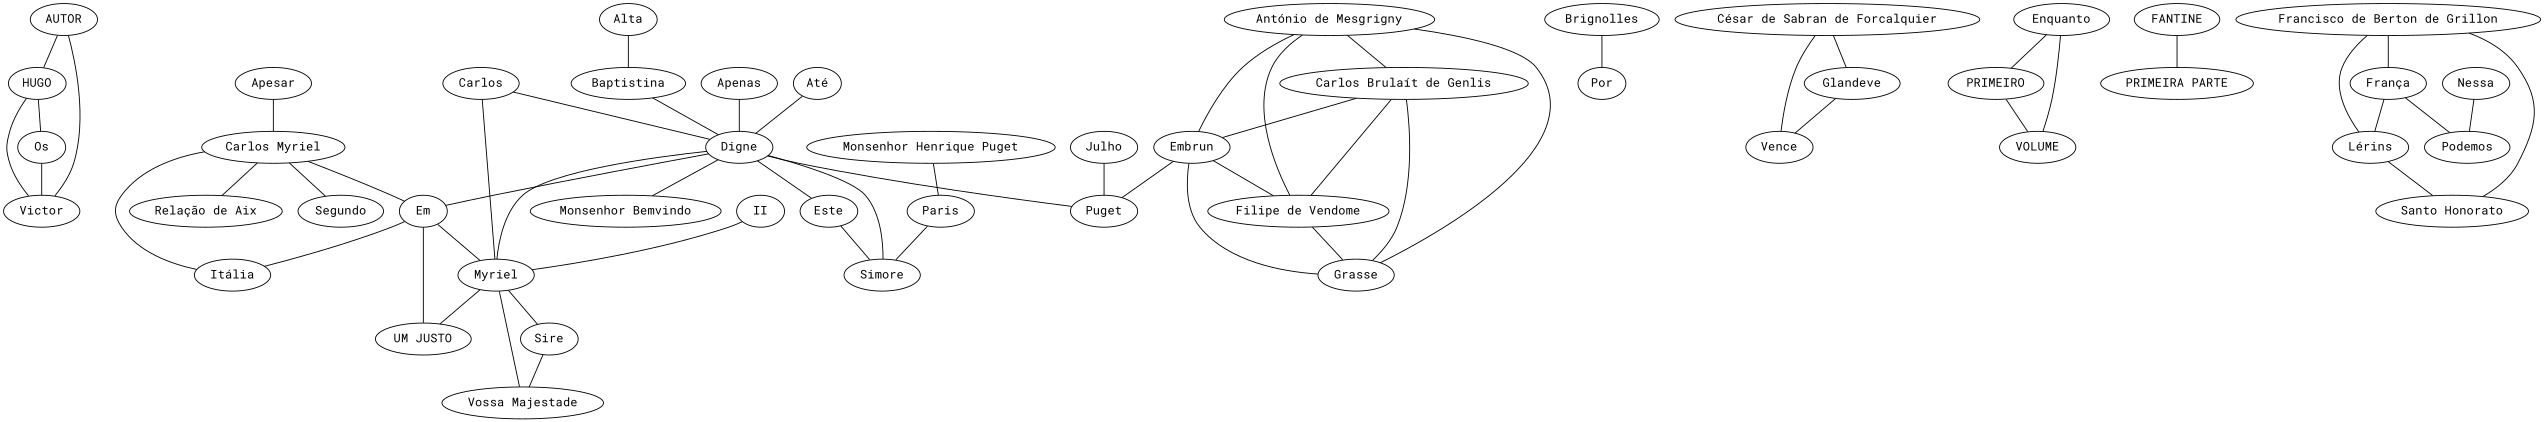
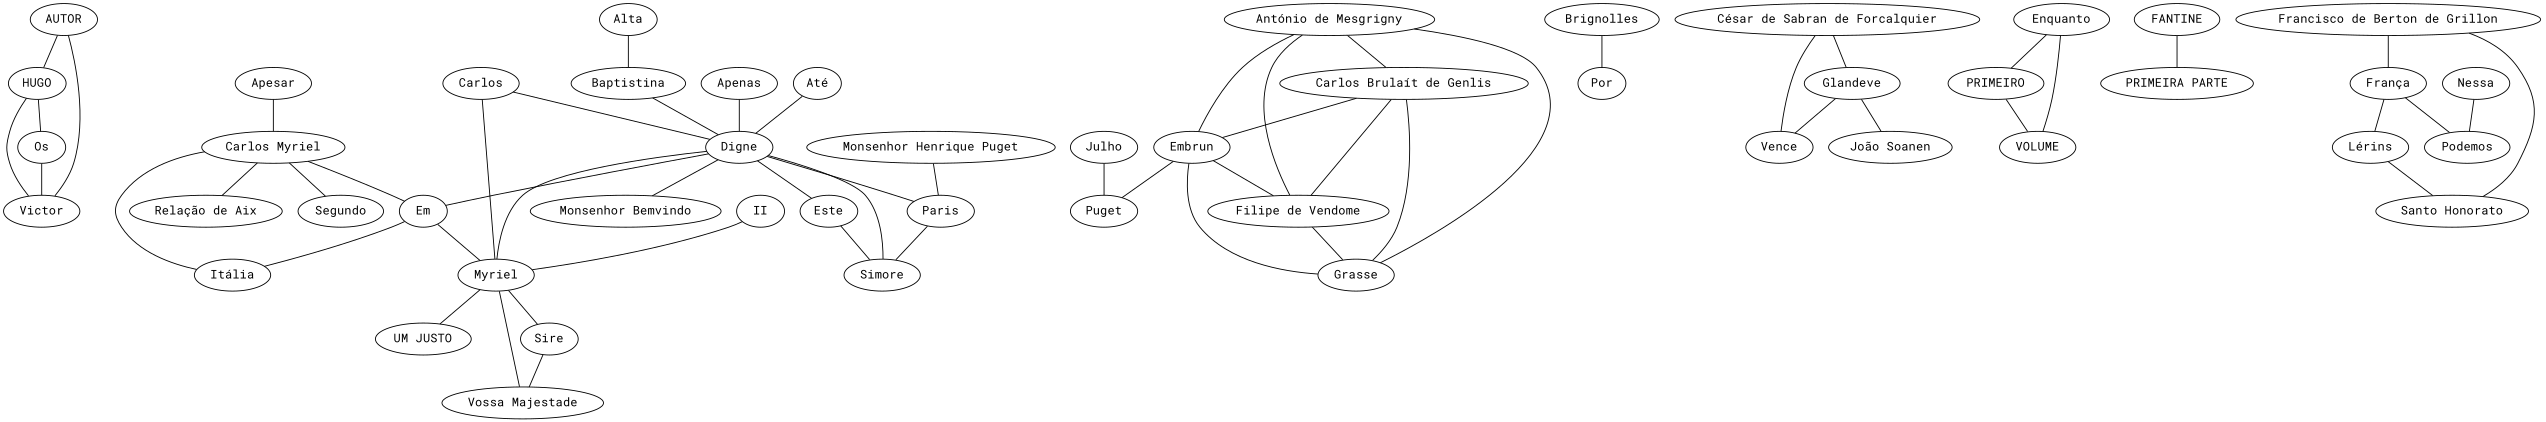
  graph {
    fontname="Roboto Mono"
    node [fontname="Roboto Mono"]
    edge [fontname="Roboto Mono"]
    AUTOR
    HUGO
    Victor
    Os
    Alta
    Baptistina
    Digne
    Em
    Myriel
    Este
    "Monsenhor Bemvindo"
    Paris
    Simore
    "António de Mesgrigny"
    "Carlos Brulaít de Genlis"
    Embrun
    "Filipe de Vendome"
    Grasse
    Puget
    Julho
    Apenas
    "Itália"
    "UM JUSTO"
    Sire
    "Vossa Majestade"
    Apesar
    "Carlos Myriel"
    "Relação de Aix"
    Segundo
    "Até"
    Brignolles
    Por
    Carlos
    "César de Sabran de Forcalquier"
    Glandeve
    Vence
+   "João Soanen"
    Enquanto
    PRIMEIRO
    VOLUME
    FANTINE
    "PRIMEIRA PARTE"
    "Francisco de Berton de Grillon"
    "França"
    "Lérins"
    "Santo Honorato"
    Podemos
    II
    "Monsenhor Henrique Puget"
    Nessa
    AUTOR -- HUGO
    AUTOR -- Victor
    HUGO -- Victor
    HUGO -- Os
    Os -- Victor
    Alta -- Baptistina
    Baptistina -- Digne
    Digne -- Em
    Digne -- Myriel
    Digne -- Este
    Digne -- "Monsenhor Bemvindo"
-   Digne -- Puget
+   Digne -- Paris
    Digne -- Simore
    Em -- Myriel
    Em -- "Itália"
-   Em -- "UM JUSTO"
    Myriel -- "UM JUSTO"
    Myriel -- Sire
    Myriel -- "Vossa Majestade"
    Este -- Simore
    Paris -- Simore
    "António de Mesgrigny" -- "Carlos Brulaít de Genlis"
    "António de Mesgrigny" -- Embrun
    "António de Mesgrigny" -- "Filipe de Vendome"
    "António de Mesgrigny" -- Grasse
    "Carlos Brulaít de Genlis" -- Embrun
    "Carlos Brulaít de Genlis" -- "Filipe de Vendome"
    "Carlos Brulaít de Genlis" -- Grasse
    Embrun -- "Filipe de Vendome"
    Embrun -- Grasse
    Embrun -- Puget
    "Filipe de Vendome" -- Grasse
    Julho -- Puget
    Apenas -- Digne
    Sire -- "Vossa Majestade"
    Apesar -- "Carlos Myriel"
    "Carlos Myriel" -- Em
    "Carlos Myriel" -- "Itália"
    "Carlos Myriel" -- "Relação de Aix"
    "Carlos Myriel" -- Segundo
    "Até" -- Digne
    Brignolles -- Por
    Carlos -- Digne
    Carlos -- Myriel
    "César de Sabran de Forcalquier" -- Glandeve
    "César de Sabran de Forcalquier" -- Vence
    Glandeve -- Vence
+   Glandeve -- "João Soanen"
    Enquanto -- PRIMEIRO
    Enquanto -- VOLUME
    PRIMEIRO -- VOLUME
    FANTINE -- "PRIMEIRA PARTE"
    "Francisco de Berton de Grillon" -- "França"
-   "Francisco de Berton de Grillon" -- "Lérins"
    "Francisco de Berton de Grillon" -- "Santo Honorato"
    "França" -- "Lérins"
    "França" -- Podemos
    "Lérins" -- "Santo Honorato"
    II -- Myriel
    "Monsenhor Henrique Puget" -- Paris
    Nessa -- Podemos
  }
